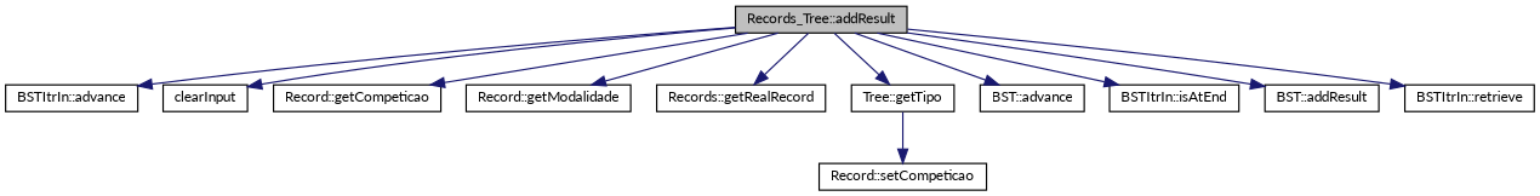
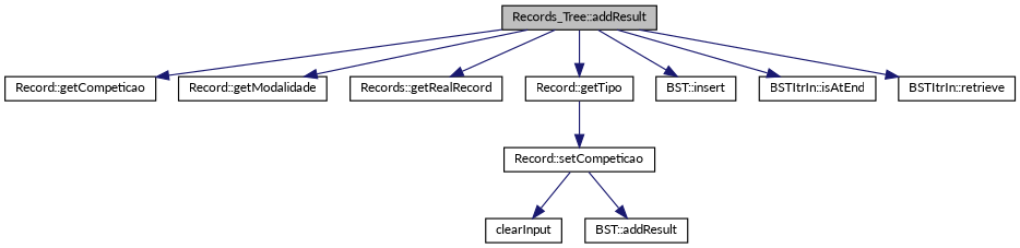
  digraph {
    fontname=Lato
    rankdir=TB
    node [color=black fillcolor=white fontname=Lato fontsize=10 shape=record style=filled]
    edge [color=midnightblue fontname=Lato fontsize=10 labelfontname=Helvetica labelfontsize=10 style=solid]
    n1 [fillcolor=grey75 fontcolor=black height=0.2 label="Records_Tree::addResult" width=0.4]
-   n2 [height=0.2 label="BSTItrIn::advance" width=0.4]
    n3 [height=0.2 label=clearInput width=0.4]
    n4 [height=0.2 label="Record::getCompeticao" width=0.4]
    n5 [height=0.2 label="Record::getModalidade" width=0.4]
    n6 [height=0.2 label="Records::getRealRecord" width=0.4]
-   n7 [height=0.2 label="Tree::getTipo" width=0.4]
-   n8 [height=0.2 label="BST::advance" width=0.4]
+   n7 [height=0.2 label="Record::getTipo" width=0.4]
+   n8 [height=0.2 label="BST::insert" width=0.4]
    n9 [height=0.2 label="BSTItrIn::isAtEnd" width=0.4]
    n10 [height=0.2 label="BST::addResult" width=0.4]
    n11 [height=0.2 label="BSTItrIn::retrieve" width=0.4]
    n12 [height=0.2 label="Record::setCompeticao" width=0.4]
-   n1 -> n2
-   n1 -> n3
+   n12 -> n3
    n1 -> n4
    n1 -> n5
    n1 -> n6
    n1 -> n7
    n1 -> n8
    n1 -> n9
-   n1 -> n10
+   n12 -> n10
    n1 -> n11
    n7 -> n12
  }
